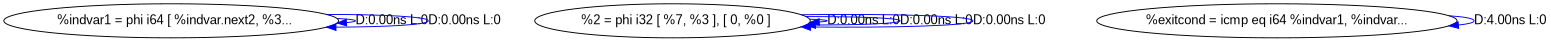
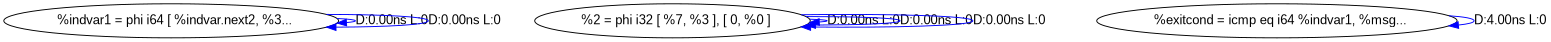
  digraph {
    fontname="Liberation Sans"
    node [fontname="Liberation Sans"]
    edge [color=blue fontname="Liberation Sans"]
    n1 [label="  %indvar1 = phi i64 [ %indvar.next2, %3..."]
    n2 [label="  %2 = phi i32 [ %7, %3 ], [ 0, %0 ]"]
-   n3 [label="%exitcond = icmp eq i64 %indvar1, %indvar..."]
+   n3 [label="  %exitcond = icmp eq i64 %indvar1, %msg..."]
    n1 -> n1 [label="D:0.00ns L:0"]
    n1 -> n1 [label="D:0.00ns L:0"]
    n2 -> n2 [label="D:0.00ns L:0"]
    n2 -> n2 [label="D:0.00ns L:0"]
    n2 -> n2 [label="D:0.00ns L:0"]
    n3 -> n3 [label="D:4.00ns L:0"]
  }
